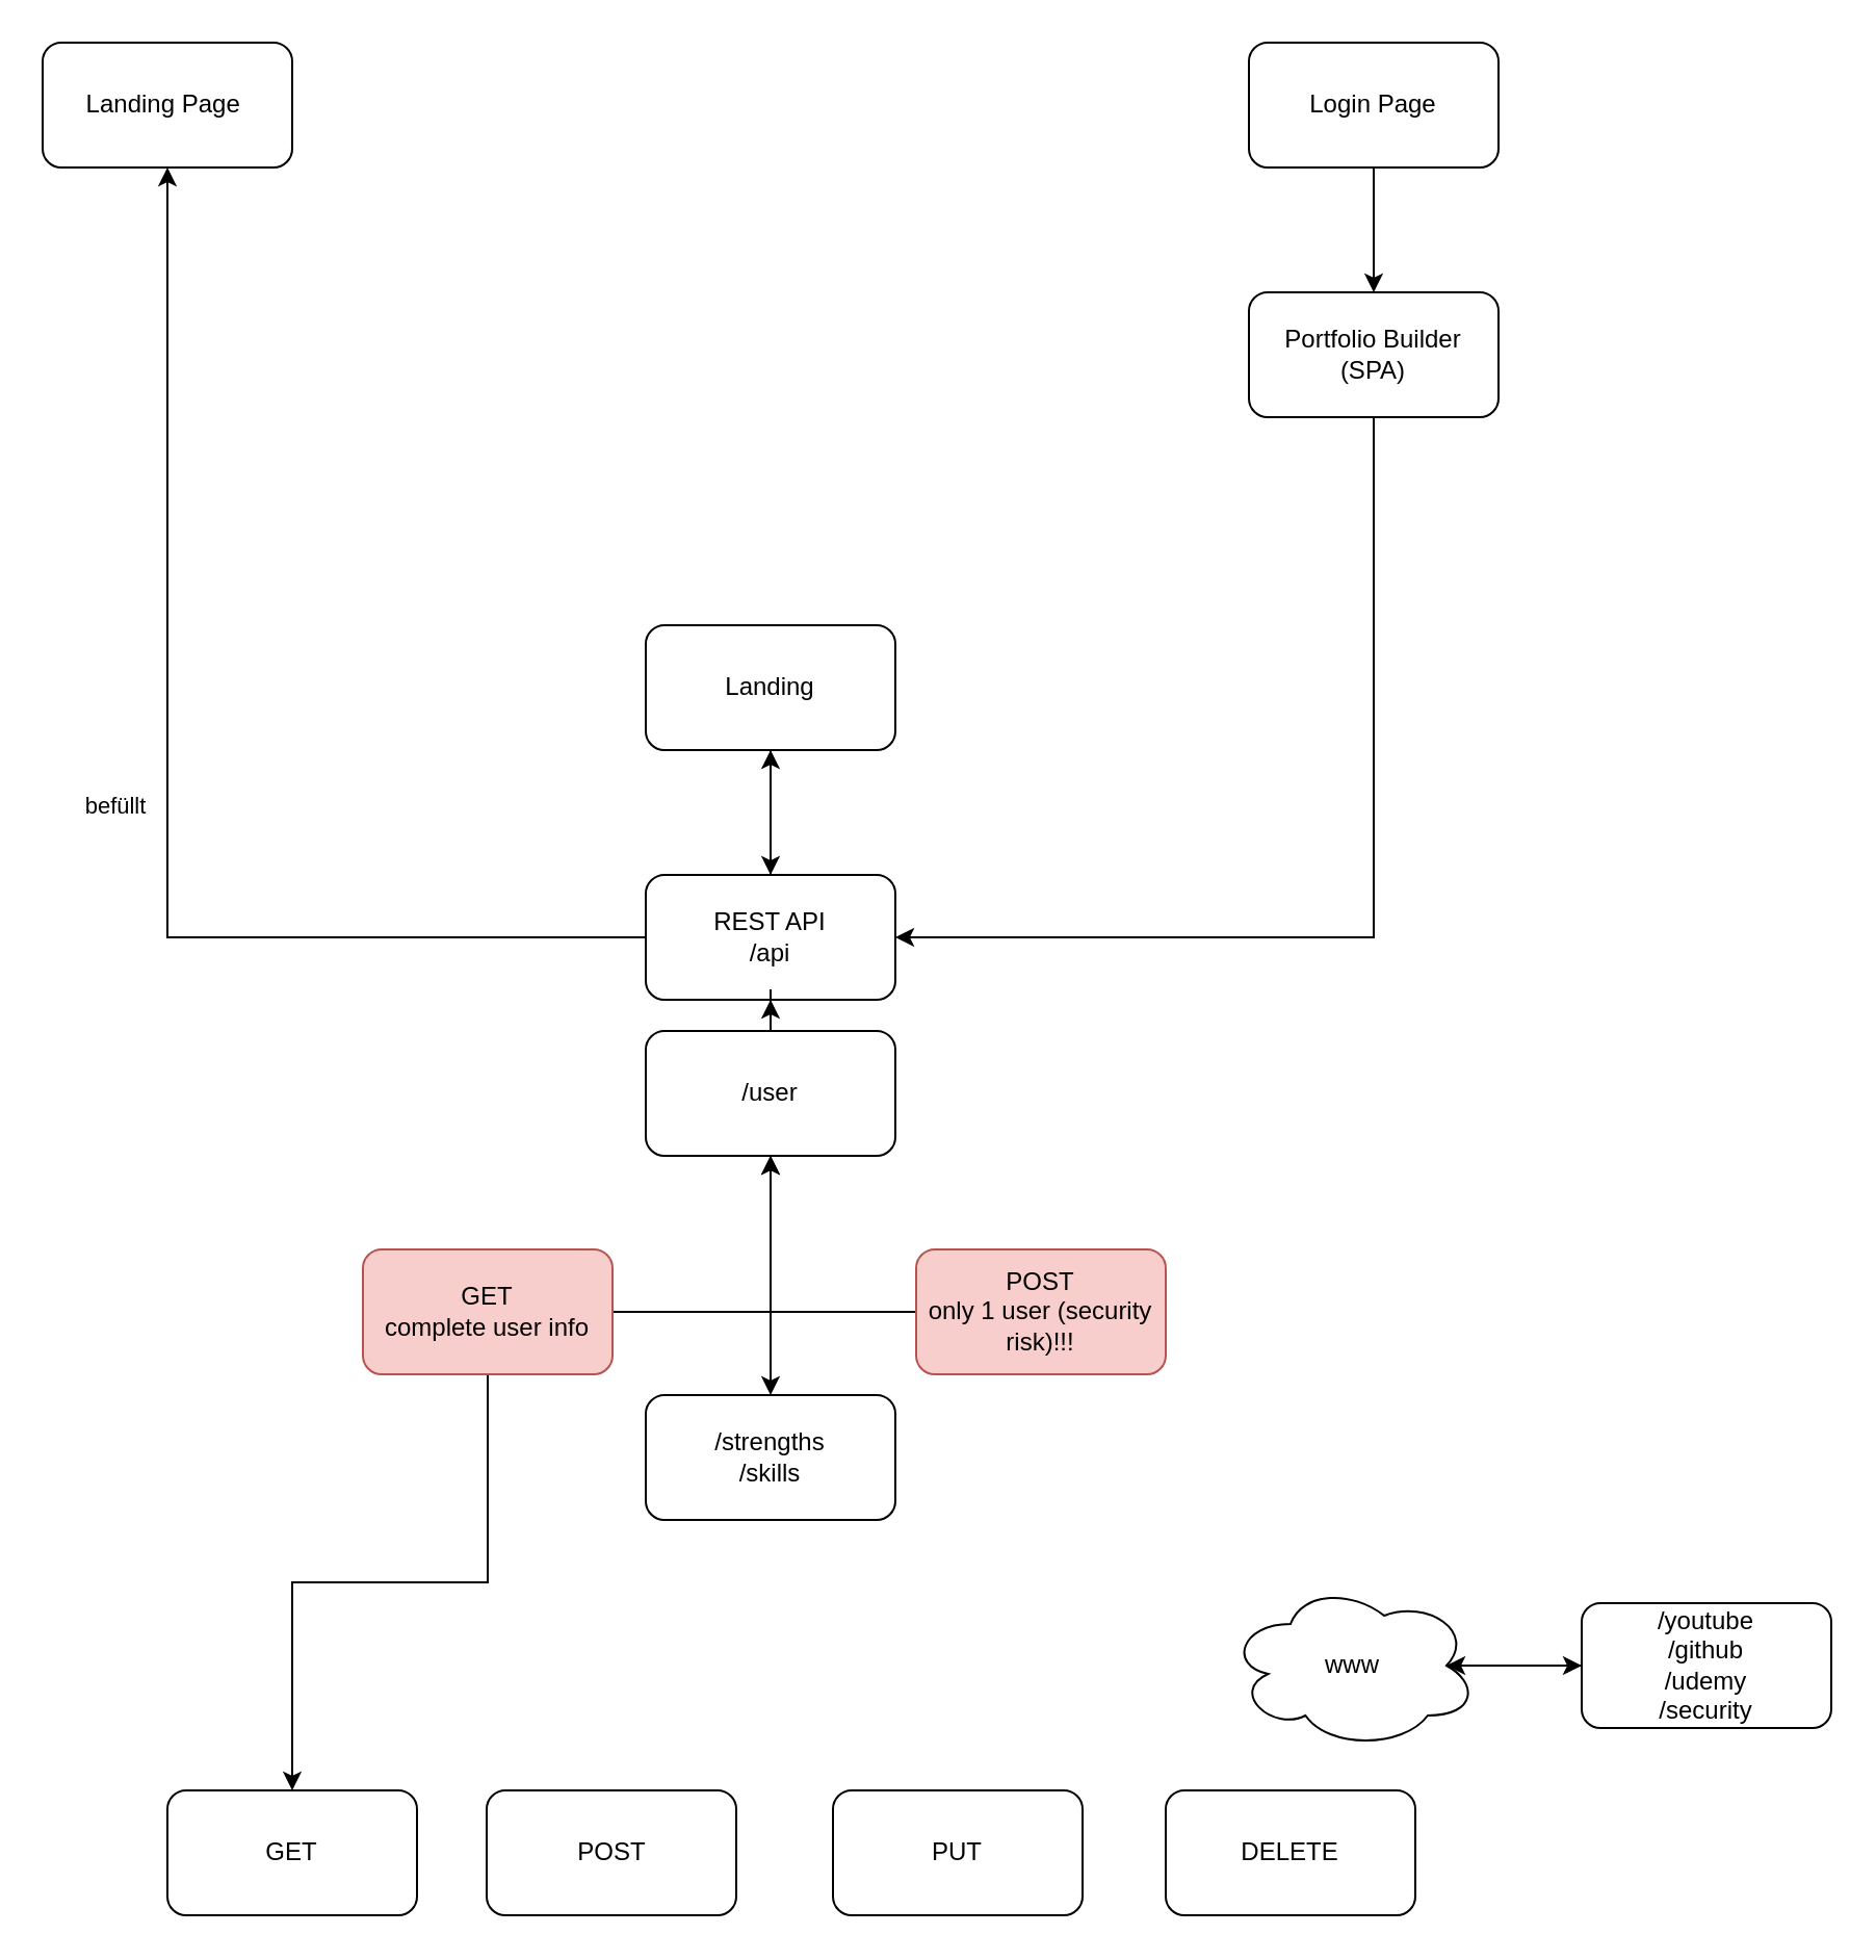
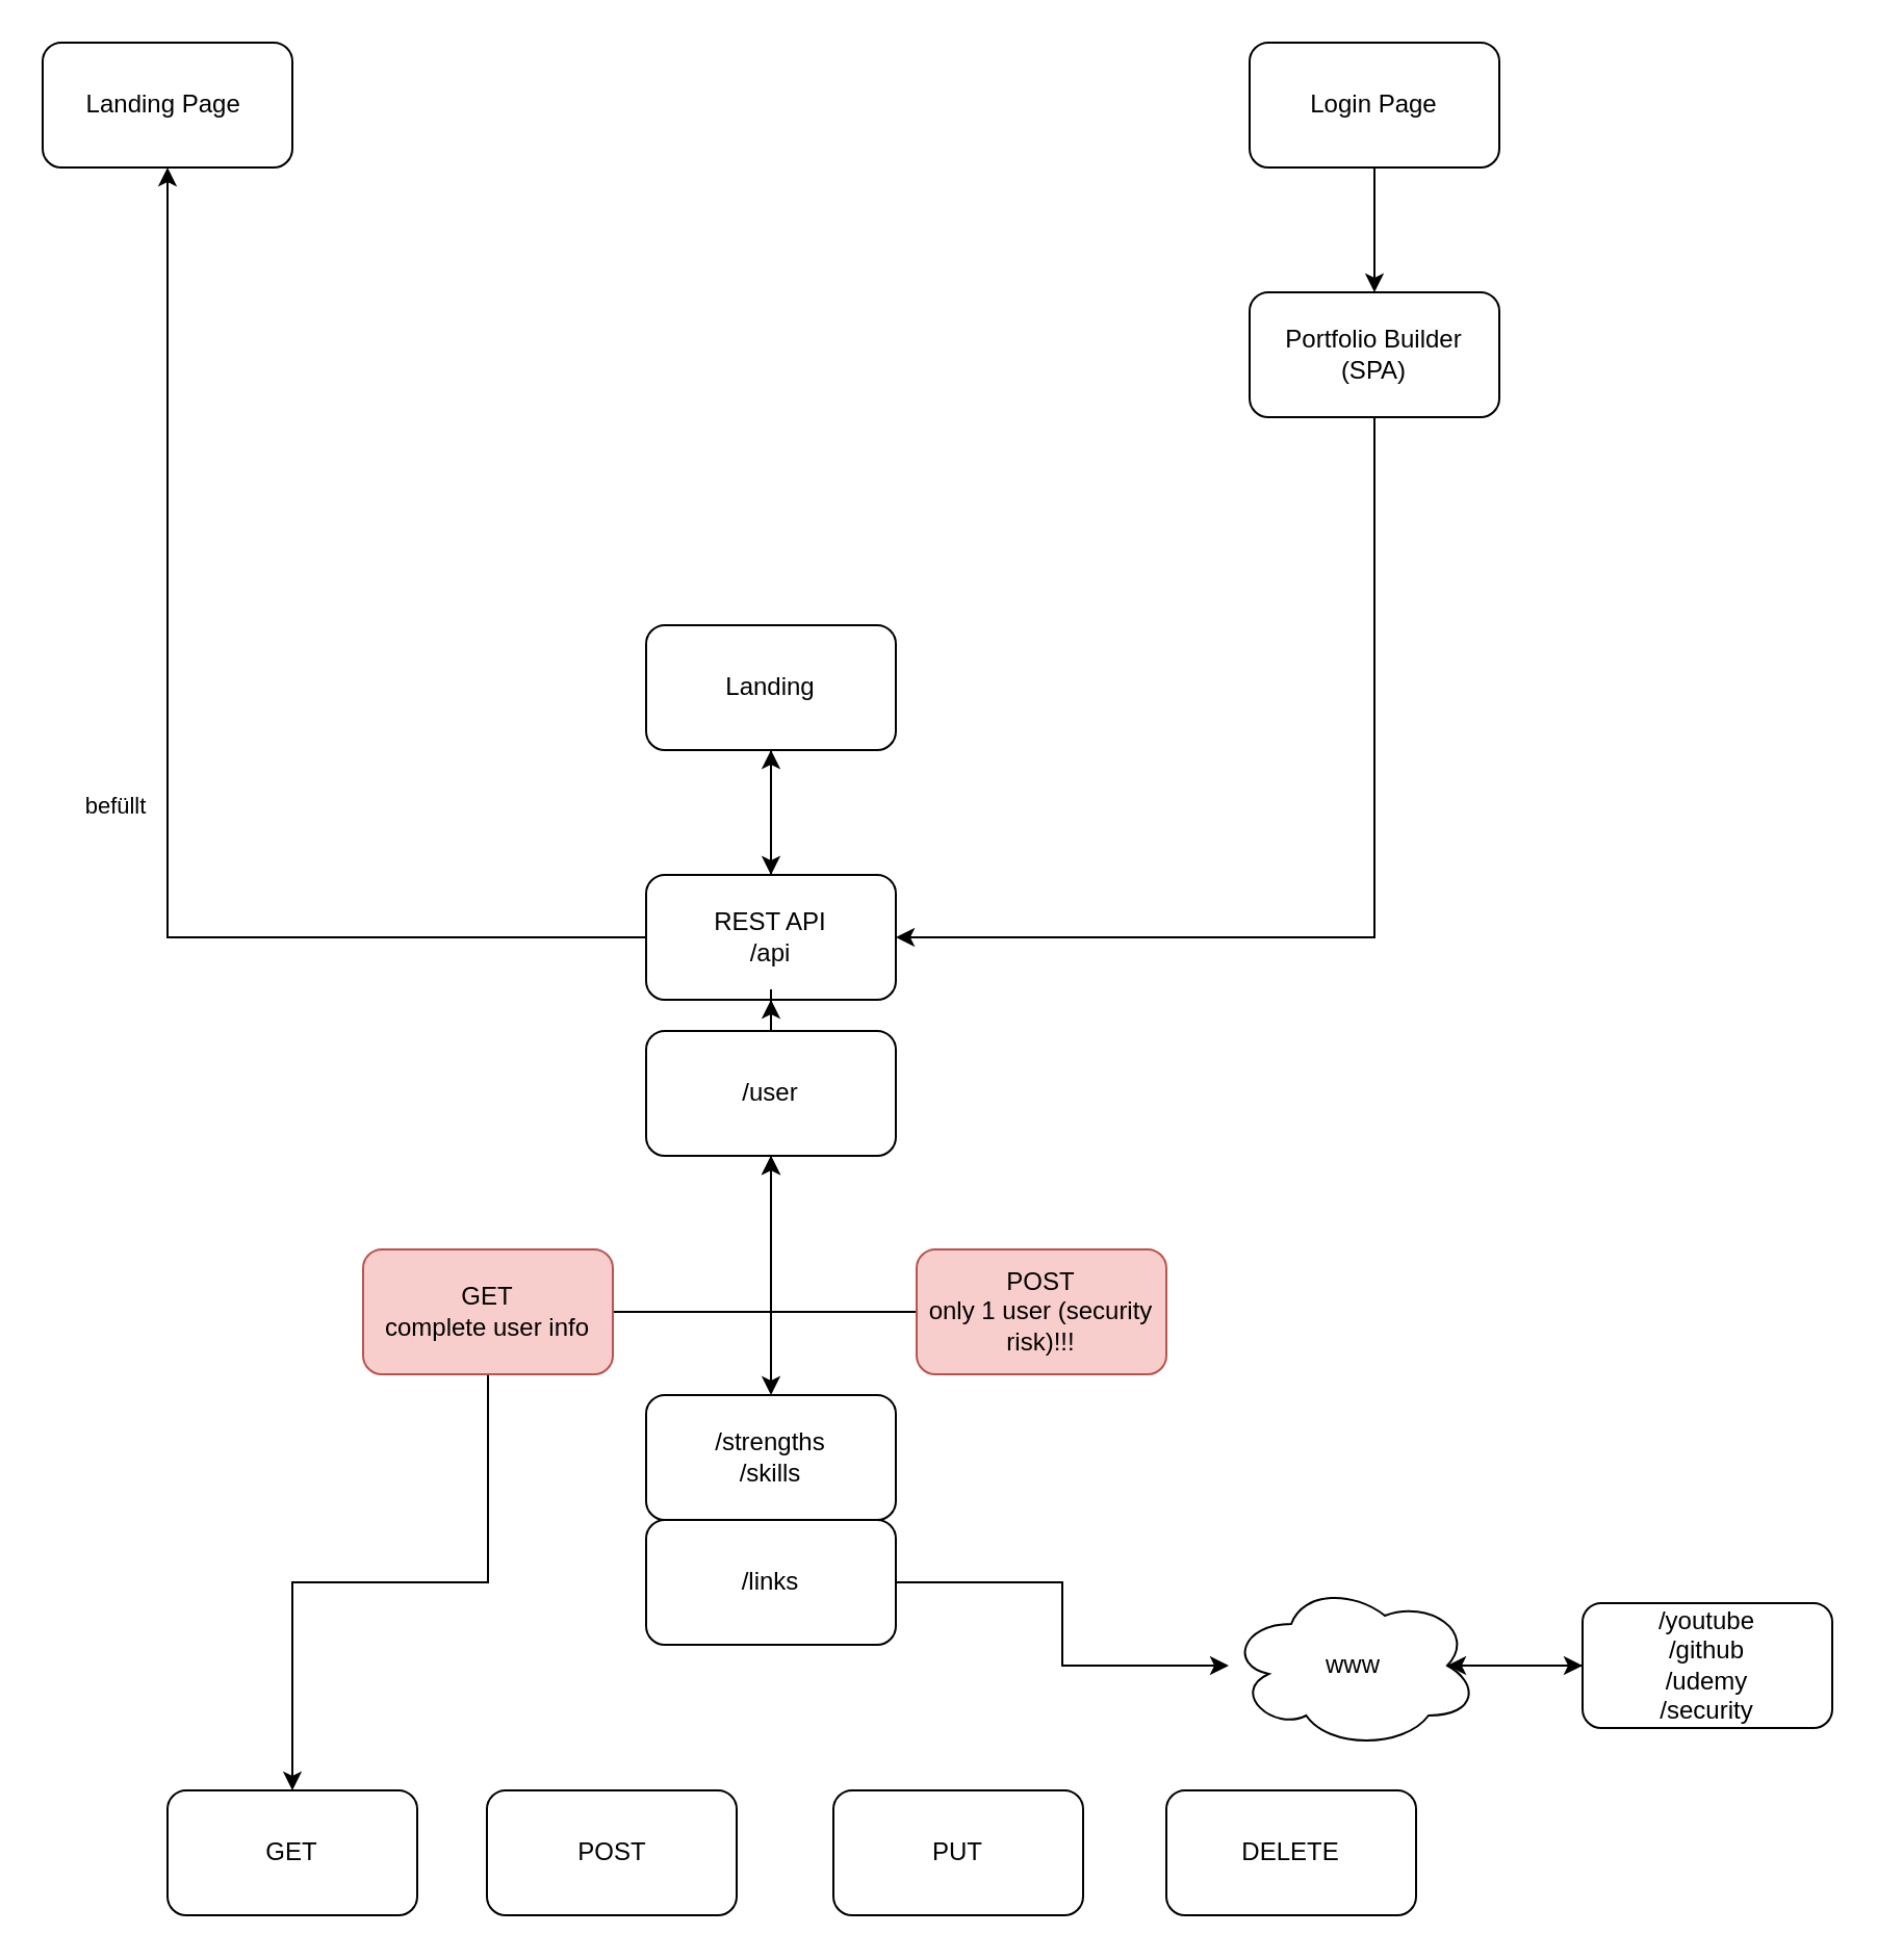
  <mxCell id="0" />
  <mxCell id="1" parent="0" />
  <mxCell id="2" style="edgeStyle=orthogonalEdgeStyle;rounded=0;orthogonalLoop=1;jettySize=auto;html=1;entryX=0.5;entryY=1;entryDx=0;entryDy=0;" edge="1" parent="1" source="5" target="6"><mxGeometry relative="1" as="geometry" /></mxCell>
  <mxCell id="3" value="befüllt" style="edgeLabel;html=1;align=center;verticalAlign=middle;resizable=0;points=[];" vertex="1" connectable="0" parent="2"><mxGeometry x="-0.075" y="13" relative="1" as="geometry"><mxPoint x="-13" y="-16" as="offset" /></mxGeometry></mxCell>
  <mxCell id="4" style="edgeStyle=orthogonalEdgeStyle;rounded=0;orthogonalLoop=1;jettySize=auto;html=1;entryX=0.5;entryY=1;entryDx=0;entryDy=0;" edge="1" parent="1" source="5" target="31"><mxGeometry relative="1" as="geometry" /></mxCell>
  <mxCell id="5" value="REST API&lt;br&gt;/api" style="rounded=1;whiteSpace=wrap;html=1;" vertex="1" parent="1"><mxGeometry x="310" y="420" width="120" height="60" as="geometry" /></mxCell>
  <mxCell id="6" value="Landing Page&amp;nbsp;" style="rounded=1;whiteSpace=wrap;html=1;" vertex="1" parent="1"><mxGeometry x="20" y="20" width="120" height="60" as="geometry" /></mxCell>
  <mxCell id="7" style="edgeStyle=orthogonalEdgeStyle;rounded=0;orthogonalLoop=1;jettySize=auto;html=1;" edge="1" parent="1" source="8" target="10"><mxGeometry relative="1" as="geometry" /></mxCell>
  <mxCell id="8" value="Login Page" style="rounded=1;whiteSpace=wrap;html=1;" vertex="1" parent="1"><mxGeometry x="600" y="20" width="120" height="60" as="geometry" /></mxCell>
  <mxCell id="9" style="edgeStyle=orthogonalEdgeStyle;rounded=0;orthogonalLoop=1;jettySize=auto;html=1;entryX=1;entryY=0.5;entryDx=0;entryDy=0;" edge="1" parent="1" source="10" target="5"><mxGeometry relative="1" as="geometry"><Array as="points"><mxPoint x="660" y="450" /></Array></mxGeometry></mxCell>
  <mxCell id="10" value="Portfolio Builder (SPA)" style="rounded=1;whiteSpace=wrap;html=1;" vertex="1" parent="1"><mxGeometry x="600" y="140" width="120" height="60" as="geometry" /></mxCell>
  <mxCell id="11" style="edgeStyle=orthogonalEdgeStyle;rounded=0;orthogonalLoop=1;jettySize=auto;html=1;entryX=0.5;entryY=1;entryDx=0;entryDy=0;" edge="1" parent="1" source="13" target="5"><mxGeometry relative="1" as="geometry" /></mxCell>
  <mxCell id="12" style="edgeStyle=orthogonalEdgeStyle;rounded=0;orthogonalLoop=1;jettySize=auto;html=1;entryX=0.5;entryY=0;entryDx=0;entryDy=0;" edge="1" parent="1" source="13" target="19"><mxGeometry relative="1" as="geometry" /></mxCell>
  <mxCell id="13" value="/user" style="rounded=1;whiteSpace=wrap;html=1;" vertex="1" parent="1"><mxGeometry x="310" y="495" width="120" height="60" as="geometry" /></mxCell>
  <mxCell id="14" style="edgeStyle=orthogonalEdgeStyle;rounded=0;orthogonalLoop=1;jettySize=auto;html=1;entryX=0.5;entryY=1;entryDx=0;entryDy=0;" edge="1" parent="1" source="16" target="13"><mxGeometry relative="1" as="geometry"><mxPoint x="380" y="630" as="targetPoint" /></mxGeometry></mxCell>
  <mxCell id="15" style="edgeStyle=orthogonalEdgeStyle;rounded=0;orthogonalLoop=1;jettySize=auto;html=1;entryX=0.5;entryY=0;entryDx=0;entryDy=0;" edge="1" parent="1" source="16" target="20"><mxGeometry relative="1" as="geometry" /></mxCell>
  <mxCell id="16" value="GET&lt;br&gt;complete user info" style="rounded=1;whiteSpace=wrap;html=1;fillColor=#f8cecc;strokeColor=#b85450;" vertex="1" parent="1"><mxGeometry x="174" y="600" width="120" height="60" as="geometry" /></mxCell>
  <mxCell id="17" style="edgeStyle=orthogonalEdgeStyle;rounded=0;orthogonalLoop=1;jettySize=auto;html=1;entryX=0.5;entryY=1;entryDx=0;entryDy=0;" edge="1" parent="1" source="18" target="13"><mxGeometry relative="1" as="geometry" /></mxCell>
  <mxCell id="18" value="POST&lt;br&gt;only 1 user (security risk)!!!" style="rounded=1;whiteSpace=wrap;html=1;fillColor=#f8cecc;strokeColor=#b85450;" vertex="1" parent="1"><mxGeometry x="440" y="600" width="120" height="60" as="geometry" /></mxCell>
  <mxCell id="19" value="/strengths&lt;br&gt;/skills&lt;br&gt;" style="rounded=1;whiteSpace=wrap;html=1;" vertex="1" parent="1"><mxGeometry x="310" y="670" width="120" height="60" as="geometry" /></mxCell>
  <mxCell id="20" value="GET" style="rounded=1;whiteSpace=wrap;html=1;" vertex="1" parent="1"><mxGeometry x="80" y="860" width="120" height="60" as="geometry" /></mxCell>
  <mxCell id="21" value="POST" style="rounded=1;whiteSpace=wrap;html=1;" vertex="1" parent="1"><mxGeometry x="233.5" y="860" width="120" height="60" as="geometry" /></mxCell>
  <mxCell id="22" value="DELETE&lt;br&gt;" style="rounded=1;whiteSpace=wrap;html=1;" vertex="1" parent="1"><mxGeometry x="560" y="860" width="120" height="60" as="geometry" /></mxCell>
  <mxCell id="23" value="PUT&lt;br&gt;" style="rounded=1;whiteSpace=wrap;html=1;" vertex="1" parent="1"><mxGeometry x="400" y="860" width="120" height="60" as="geometry" /></mxCell>
+ <mxCell id="24" style="edgeStyle=orthogonalEdgeStyle;rounded=0;orthogonalLoop=1;jettySize=auto;html=1;" edge="1" parent="1" source="25" target="29"><mxGeometry relative="1" as="geometry" /></mxCell>
+ <mxCell id="25" value="/links" style="rounded=1;whiteSpace=wrap;html=1;" vertex="1" parent="1"><mxGeometry x="310" y="730" width="120" height="60" as="geometry" /></mxCell>
  <mxCell id="26" style="edgeStyle=orthogonalEdgeStyle;rounded=0;orthogonalLoop=1;jettySize=auto;html=1;entryX=0.875;entryY=0.5;entryDx=0;entryDy=0;entryPerimeter=0;" edge="1" parent="1" source="27" target="29"><mxGeometry relative="1" as="geometry" /></mxCell>
  <mxCell id="27" value="/youtube&lt;br&gt;/github&lt;br&gt;/udemy&lt;br&gt;/security" style="rounded=1;whiteSpace=wrap;html=1;" vertex="1" parent="1"><mxGeometry x="760" y="770" width="120" height="60" as="geometry" /></mxCell>
  <mxCell id="28" style="edgeStyle=orthogonalEdgeStyle;rounded=0;orthogonalLoop=1;jettySize=auto;html=1;" edge="1" parent="1" source="29" target="27"><mxGeometry relative="1" as="geometry" /></mxCell>
  <mxCell id="29" value="www" style="ellipse;shape=cloud;whiteSpace=wrap;html=1;" vertex="1" parent="1"><mxGeometry x="590" y="760" width="120" height="80" as="geometry" /></mxCell>
  <mxCell id="30" style="edgeStyle=orthogonalEdgeStyle;rounded=0;orthogonalLoop=1;jettySize=auto;html=1;" edge="1" parent="1" source="31"><mxGeometry relative="1" as="geometry"><mxPoint x="370" y="420" as="targetPoint" /></mxGeometry></mxCell>
  <mxCell id="31" value="Landing" style="rounded=1;whiteSpace=wrap;html=1;" vertex="1" parent="1"><mxGeometry x="310" y="300" width="120" height="60" as="geometry" /></mxCell>
